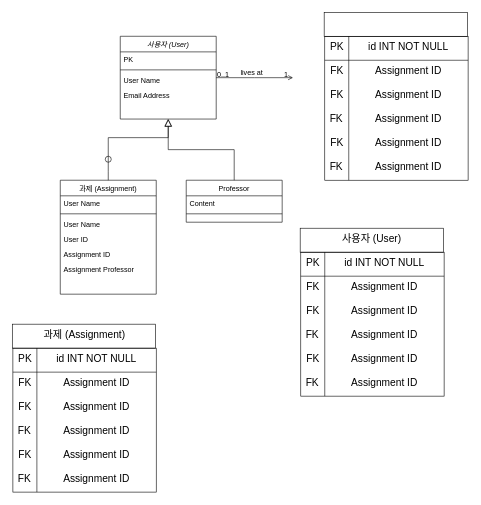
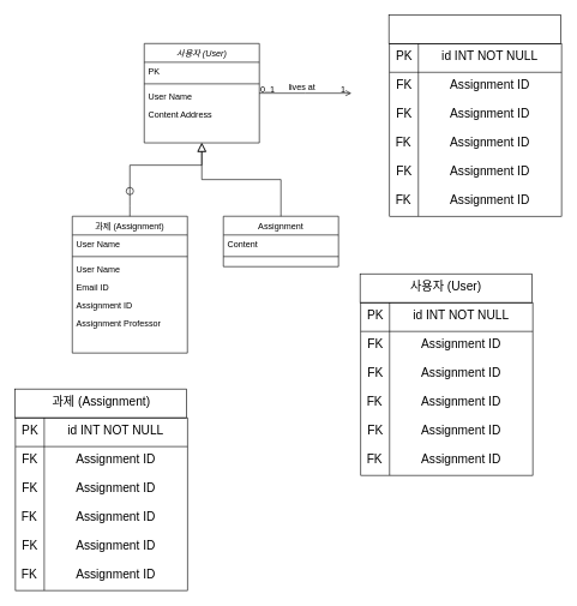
  <mxCell id="0" />
  <mxCell id="1" parent="0" />
  <mxCell id="2" value="사용자 (User)" style="swimlane;fontStyle=2;align=center;verticalAlign=top;childLayout=stackLayout;horizontal=1;startSize=26;horizontalStack=0;resizeParent=1;resizeLast=0;collapsible=1;marginBottom=0;rounded=0;shadow=0;strokeWidth=1;" parent="1" vertex="1"><mxGeometry x="200" y="60" width="160" height="138" as="geometry"><mxRectangle x="230" y="140" width="160" height="26" as="alternateBounds" /></mxGeometry></mxCell>
  <mxCell id="3" value="PK" style="text;align=left;verticalAlign=top;spacingLeft=4;spacingRight=4;overflow=hidden;rotatable=0;points=[[0,0.5],[1,0.5]];portConstraint=eastwest;" parent="2" vertex="1"><mxGeometry y="26" width="160" height="26" as="geometry" /></mxCell>
  <mxCell id="4" value="" style="line;html=1;strokeWidth=1;align=left;verticalAlign=middle;spacingTop=-1;spacingLeft=3;spacingRight=3;rotatable=0;labelPosition=right;points=[];portConstraint=eastwest;" vertex="1" parent="2"><mxGeometry y="52" width="160" height="8" as="geometry" /></mxCell>
  <mxCell id="5" value="User Name" style="text;align=left;verticalAlign=top;spacingLeft=4;spacingRight=4;overflow=hidden;rotatable=0;points=[[0,0.5],[1,0.5]];portConstraint=eastwest;rounded=0;shadow=0;html=0;" parent="2" vertex="1"><mxGeometry y="60" width="160" height="26" as="geometry" /></mxCell>
- <mxCell id="6" value="Email Address" style="text;align=left;verticalAlign=top;spacingLeft=4;spacingRight=4;overflow=hidden;rotatable=0;points=[[0,0.5],[1,0.5]];portConstraint=eastwest;rounded=0;shadow=0;html=0;" vertex="1" parent="2"><mxGeometry y="86" width="160" height="26" as="geometry" /></mxCell>
+ <mxCell id="6" value="Content Address" style="text;align=left;verticalAlign=top;spacingLeft=4;spacingRight=4;overflow=hidden;rotatable=0;points=[[0,0.5],[1,0.5]];portConstraint=eastwest;rounded=0;shadow=0;html=0;" vertex="1" parent="2"><mxGeometry y="86" width="160" height="26" as="geometry" /></mxCell>
  <mxCell id="7" value="과제 (Assignment)" style="swimlane;fontStyle=0;align=center;verticalAlign=top;childLayout=stackLayout;horizontal=1;startSize=26;horizontalStack=0;resizeParent=1;resizeLast=0;collapsible=1;marginBottom=0;rounded=0;shadow=0;strokeWidth=1;" parent="1" vertex="1"><mxGeometry x="100" y="300" width="160" height="190" as="geometry"><mxRectangle x="130" y="380" width="160" height="26" as="alternateBounds" /></mxGeometry></mxCell>
  <mxCell id="8" value="User Name" style="text;align=left;verticalAlign=top;spacingLeft=4;spacingRight=4;overflow=hidden;rotatable=0;points=[[0,0.5],[1,0.5]];portConstraint=eastwest;" parent="7" vertex="1"><mxGeometry y="26" width="160" height="26" as="geometry" /></mxCell>
  <mxCell id="9" value="" style="line;html=1;strokeWidth=1;align=left;verticalAlign=middle;spacingTop=-1;spacingLeft=3;spacingRight=3;rotatable=0;labelPosition=right;points=[];portConstraint=eastwest;" vertex="1" parent="7"><mxGeometry y="52" width="160" height="8" as="geometry" /></mxCell>
  <mxCell id="10" value="User Name" style="text;align=left;verticalAlign=top;spacingLeft=4;spacingRight=4;overflow=hidden;rotatable=0;points=[[0,0.5],[1,0.5]];portConstraint=eastwest;" vertex="1" parent="7"><mxGeometry y="60" width="160" height="26" as="geometry" /></mxCell>
- <mxCell id="11" value="User ID&#10;" style="text;align=left;verticalAlign=top;spacingLeft=4;spacingRight=4;overflow=hidden;rotatable=0;points=[[0,0.5],[1,0.5]];portConstraint=eastwest;rounded=0;shadow=0;html=0;" parent="7" vertex="1"><mxGeometry y="86" width="160" height="24" as="geometry" /></mxCell>
+ <mxCell id="11" value="Email ID&#10;" style="text;align=left;verticalAlign=top;spacingLeft=4;spacingRight=4;overflow=hidden;rotatable=0;points=[[0,0.5],[1,0.5]];portConstraint=eastwest;rounded=0;shadow=0;html=0;" parent="7" vertex="1"><mxGeometry y="86" width="160" height="24" as="geometry" /></mxCell>
  <mxCell id="12" value="Assignment ID" style="text;align=left;verticalAlign=top;spacingLeft=4;spacingRight=4;overflow=hidden;rotatable=0;points=[[0,0.5],[1,0.5]];portConstraint=eastwest;rounded=0;shadow=0;html=0;" vertex="1" parent="7"><mxGeometry y="110" width="160" height="26" as="geometry" /></mxCell>
  <mxCell id="13" value="Assignment Professor" style="text;align=left;verticalAlign=top;spacingLeft=4;spacingRight=4;overflow=hidden;rotatable=0;points=[[0,0.5],[1,0.5]];portConstraint=eastwest;rounded=0;shadow=0;html=0;" vertex="1" parent="7"><mxGeometry y="136" width="160" height="30" as="geometry" /></mxCell>
  <mxCell id="14" value="" style="endArrow=block;endSize=10;endFill=0;shadow=0;strokeWidth=1;rounded=0;edgeStyle=elbowEdgeStyle;elbow=vertical;startArrow=none;" parent="1" source="23" target="2" edge="1"><mxGeometry width="160" relative="1" as="geometry"><mxPoint x="180" y="143" as="sourcePoint" /><mxPoint x="180" y="143" as="targetPoint" /></mxGeometry></mxCell>
- <mxCell id="15" value="Professor" style="swimlane;fontStyle=0;align=center;verticalAlign=top;childLayout=stackLayout;horizontal=1;startSize=26;horizontalStack=0;resizeParent=1;resizeLast=0;collapsible=1;marginBottom=0;rounded=0;shadow=0;strokeWidth=1;" parent="1" vertex="1"><mxGeometry x="310" y="300" width="160" height="70" as="geometry"><mxRectangle x="340" y="380" width="170" height="26" as="alternateBounds" /></mxGeometry></mxCell>
+ <mxCell id="15" value="Assignment" style="swimlane;fontStyle=0;align=center;verticalAlign=top;childLayout=stackLayout;horizontal=1;startSize=26;horizontalStack=0;resizeParent=1;resizeLast=0;collapsible=1;marginBottom=0;rounded=0;shadow=0;strokeWidth=1;" parent="1" vertex="1"><mxGeometry x="310" y="300" width="160" height="70" as="geometry"><mxRectangle x="340" y="380" width="170" height="26" as="alternateBounds" /></mxGeometry></mxCell>
  <mxCell id="16" value="Content" style="text;align=left;verticalAlign=top;spacingLeft=4;spacingRight=4;overflow=hidden;rotatable=0;points=[[0,0.5],[1,0.5]];portConstraint=eastwest;" parent="15" vertex="1"><mxGeometry y="26" width="160" height="26" as="geometry" /></mxCell>
  <mxCell id="17" value="" style="line;html=1;strokeWidth=1;align=left;verticalAlign=middle;spacingTop=-1;spacingLeft=3;spacingRight=3;rotatable=0;labelPosition=right;points=[];portConstraint=eastwest;" parent="15" vertex="1"><mxGeometry y="52" width="160" height="8" as="geometry" /></mxCell>
  <mxCell id="18" value="" style="endArrow=block;endSize=10;endFill=0;shadow=0;strokeWidth=1;rounded=0;edgeStyle=elbowEdgeStyle;elbow=vertical;" parent="1" source="15" target="2" edge="1"><mxGeometry width="160" relative="1" as="geometry"><mxPoint x="190" y="313" as="sourcePoint" /><mxPoint x="290" y="211" as="targetPoint" /></mxGeometry></mxCell>
  <mxCell id="19" value="" style="endArrow=open;shadow=0;strokeWidth=1;rounded=0;endFill=1;edgeStyle=elbowEdgeStyle;elbow=vertical;" parent="1" source="2" edge="1"><mxGeometry x="0.5" y="41" relative="1" as="geometry"><mxPoint x="360" y="132" as="sourcePoint" /><mxPoint x="488" y="129" as="targetPoint" /><mxPoint x="-40" y="32" as="offset" /></mxGeometry></mxCell>
  <mxCell id="20" value="0..1" style="resizable=0;align=left;verticalAlign=bottom;labelBackgroundColor=none;fontSize=12;" parent="19" connectable="0" vertex="1"><mxGeometry x="-1" relative="1" as="geometry"><mxPoint y="4" as="offset" /></mxGeometry></mxCell>
  <mxCell id="21" value="1" style="resizable=0;align=right;verticalAlign=bottom;labelBackgroundColor=none;fontSize=12;" parent="19" connectable="0" vertex="1"><mxGeometry x="1" relative="1" as="geometry"><mxPoint x="-7" y="4" as="offset" /></mxGeometry></mxCell>
  <mxCell id="22" value="lives at" style="text;html=1;resizable=0;points=[];;align=center;verticalAlign=middle;labelBackgroundColor=none;rounded=0;shadow=0;strokeWidth=1;fontSize=12;" parent="19" vertex="1" connectable="0"><mxGeometry x="0.5" y="49" relative="1" as="geometry"><mxPoint x="-38" y="40" as="offset" /></mxGeometry></mxCell>
  <mxCell id="23" value="" style="shape=lineEllipse;line=vertical;perimeter=ellipsePerimeter;whiteSpace=wrap;html=1;backgroundOutline=1;strokeColor=#000000;fillColor=none;" vertex="1" parent="1"><mxGeometry x="175" y="260" width="10" height="10" as="geometry" /></mxCell>
  <mxCell id="24" value="" style="endArrow=none;endSize=10;endFill=0;shadow=0;strokeWidth=1;rounded=0;edgeStyle=elbowEdgeStyle;elbow=vertical;" edge="1" parent="1" source="7" target="23"><mxGeometry width="160" relative="1" as="geometry"><mxPoint x="180" y="300" as="sourcePoint" /><mxPoint x="280" y="198" as="targetPoint" /></mxGeometry></mxCell>
  <mxCell id="25" value="&lt;span style=&quot;color: rgba(0, 0, 0, 0); font-family: monospace; font-size: 0px; text-align: start;&quot;&gt;%3CmxGraphModel%3E%3Croot%3E%3CmxCell%20id%3D%220%22%2F%3E%3CmxCell%20id%3D%221%22%20parent%3D%220%22%2F%3E%3CmxCell%20id%3D%222%22%20value%3D%22Assignment%20ID%22%20style%3D%22text%3Balign%3Dcenter%3BverticalAlign%3Dtop%3BspacingLeft%3D4%3BspacingRight%3D4%3Boverflow%3Dhidden%3Brotatable%3D0%3Bpoints%3D%5B%5B0%2C0.5%5D%2C%5B1%2C0.5%5D%5D%3BportConstraint%3Deastwest%3Brounded%3D0%3Bshadow%3D0%3Bhtml%3D0%3BfontSize%3D17%3B%22%20vertex%3D%221%22%20parent%3D%221%22%3E%3CmxGeometry%20x%3D%22440%22%20y%3D%22480%22%20width%3D%22190%22%20height%3D%2240%22%20as%3D%22geometry%22%2F%3E%3C%2FmxCell%3E%3C%2Froot%3E%3C%2FmxGraphModel%3E&lt;/span&gt;" style="shape=internalStorage;whiteSpace=wrap;html=1;backgroundOutline=1;strokeColor=#000000;fillColor=none;dx=40;dy=40;" vertex="1" parent="1"><mxGeometry x="541" y="60" width="239" height="240" as="geometry" /></mxCell>
  <mxCell id="26" value="id INT NOT NULL" style="text;align=center;verticalAlign=top;spacingLeft=4;spacingRight=4;overflow=hidden;rotatable=0;points=[[0,0.5],[1,0.5]];portConstraint=eastwest;rounded=0;shadow=0;html=0;fontSize=17;" vertex="1" parent="1"><mxGeometry x="581" y="60" width="199" height="40" as="geometry" /></mxCell>
  <mxCell id="27" value="Assignment ID" style="text;align=center;verticalAlign=top;spacingLeft=4;spacingRight=4;overflow=hidden;rotatable=0;points=[[0,0.5],[1,0.5]];portConstraint=eastwest;rounded=0;shadow=0;html=0;fontSize=17;" vertex="1" parent="1"><mxGeometry x="581" y="100" width="199" height="40" as="geometry" /></mxCell>
  <mxCell id="28" value="Assignment ID" style="text;align=center;verticalAlign=top;spacingLeft=4;spacingRight=4;overflow=hidden;rotatable=0;points=[[0,0.5],[1,0.5]];portConstraint=eastwest;rounded=0;shadow=0;html=0;fontSize=17;" vertex="1" parent="1"><mxGeometry x="581" y="140" width="199" height="40" as="geometry" /></mxCell>
  <mxCell id="29" value="Assignment ID" style="text;align=center;verticalAlign=top;spacingLeft=4;spacingRight=4;overflow=hidden;rotatable=0;points=[[0,0.5],[1,0.5]];portConstraint=eastwest;rounded=0;shadow=0;html=0;fontSize=17;" vertex="1" parent="1"><mxGeometry x="581" y="180" width="199" height="40" as="geometry" /></mxCell>
  <mxCell id="30" value="Assignment ID" style="text;align=center;verticalAlign=top;spacingLeft=4;spacingRight=4;overflow=hidden;rotatable=0;points=[[0,0.5],[1,0.5]];portConstraint=eastwest;rounded=0;shadow=0;html=0;fontSize=17;" vertex="1" parent="1"><mxGeometry x="581" y="220" width="199" height="40" as="geometry" /></mxCell>
  <mxCell id="31" value="Assignment ID" style="text;align=center;verticalAlign=top;spacingLeft=4;spacingRight=4;overflow=hidden;rotatable=0;points=[[0,0.5],[1,0.5]];portConstraint=eastwest;rounded=0;shadow=0;html=0;fontSize=17;" vertex="1" parent="1"><mxGeometry x="581" y="260" width="199" height="40" as="geometry" /></mxCell>
  <mxCell id="32" value="PK" style="text;align=center;verticalAlign=top;spacingLeft=4;spacingRight=4;overflow=hidden;rotatable=0;points=[[0,0.5],[1,0.5]];portConstraint=eastwest;rounded=0;shadow=0;html=0;fontSize=17;" vertex="1" parent="1"><mxGeometry x="541" y="60" width="41" height="40" as="geometry" /></mxCell>
  <mxCell id="33" value="FK" style="text;align=center;verticalAlign=top;spacingLeft=4;spacingRight=4;overflow=hidden;rotatable=0;points=[[0,0.5],[1,0.5]];portConstraint=eastwest;rounded=0;shadow=0;html=0;fontSize=17;" vertex="1" parent="1"><mxGeometry x="541" y="100" width="41" height="40" as="geometry" /></mxCell>
  <mxCell id="34" value="FK" style="text;align=center;verticalAlign=top;spacingLeft=4;spacingRight=4;overflow=hidden;rotatable=0;points=[[0,0.5],[1,0.5]];portConstraint=eastwest;rounded=0;shadow=0;html=0;fontSize=17;" vertex="1" parent="1"><mxGeometry x="541" y="140" width="41" height="40" as="geometry" /></mxCell>
  <mxCell id="35" value="FK" style="text;align=center;verticalAlign=top;spacingLeft=4;spacingRight=4;overflow=hidden;rotatable=0;points=[[0,0.5],[1,0.5]];portConstraint=eastwest;rounded=0;shadow=0;html=0;fontSize=17;" vertex="1" parent="1"><mxGeometry x="540" y="180" width="41" height="40" as="geometry" /></mxCell>
  <mxCell id="36" value="FK" style="text;align=center;verticalAlign=top;spacingLeft=4;spacingRight=4;overflow=hidden;rotatable=0;points=[[0,0.5],[1,0.5]];portConstraint=eastwest;rounded=0;shadow=0;html=0;fontSize=17;" vertex="1" parent="1"><mxGeometry x="541" y="220" width="41" height="40" as="geometry" /></mxCell>
  <mxCell id="37" value="FK" style="text;align=center;verticalAlign=top;spacingLeft=4;spacingRight=4;overflow=hidden;rotatable=0;points=[[0,0.5],[1,0.5]];portConstraint=eastwest;rounded=0;shadow=0;html=0;fontSize=17;" vertex="1" parent="1"><mxGeometry x="540" y="260" width="41" height="40" as="geometry" /></mxCell>
  <mxCell id="38" value="" style="rounded=0;whiteSpace=wrap;html=1;fontSize=17;strokeColor=#000000;fillColor=none;" vertex="1" parent="1"><mxGeometry x="540" y="20" width="239" height="40" as="geometry" /></mxCell>
  <mxCell id="39" value="&lt;span style=&quot;color: rgba(0, 0, 0, 0); font-family: monospace; font-size: 0px; text-align: start;&quot;&gt;%3CmxGraphModel%3E%3Croot%3E%3CmxCell%20id%3D%220%22%2F%3E%3CmxCell%20id%3D%221%22%20parent%3D%220%22%2F%3E%3CmxCell%20id%3D%222%22%20value%3D%22Assignment%20ID%22%20style%3D%22text%3Balign%3Dcenter%3BverticalAlign%3Dtop%3BspacingLeft%3D4%3BspacingRight%3D4%3Boverflow%3Dhidden%3Brotatable%3D0%3Bpoints%3D%5B%5B0%2C0.5%5D%2C%5B1%2C0.5%5D%5D%3BportConstraint%3Deastwest%3Brounded%3D0%3Bshadow%3D0%3Bhtml%3D0%3BfontSize%3D17%3B%22%20vertex%3D%221%22%20parent%3D%221%22%3E%3CmxGeometry%20x%3D%22440%22%20y%3D%22480%22%20width%3D%22190%22%20height%3D%2240%22%20as%3D%22geometry%22%2F%3E%3C%2FmxCell%3E%3C%2Froot%3E%3C%2FmxGraphModel%3E&lt;/span&gt;" style="shape=internalStorage;whiteSpace=wrap;html=1;backgroundOutline=1;strokeColor=#000000;fillColor=none;dx=40;dy=40;" vertex="1" parent="1"><mxGeometry x="501" y="420" width="239" height="240" as="geometry" /></mxCell>
  <mxCell id="40" value="id INT NOT NULL" style="text;align=center;verticalAlign=top;spacingLeft=4;spacingRight=4;overflow=hidden;rotatable=0;points=[[0,0.5],[1,0.5]];portConstraint=eastwest;rounded=0;shadow=0;html=0;fontSize=17;" vertex="1" parent="1"><mxGeometry x="541" y="420" width="199" height="40" as="geometry" /></mxCell>
  <mxCell id="41" value="Assignment ID" style="text;align=center;verticalAlign=top;spacingLeft=4;spacingRight=4;overflow=hidden;rotatable=0;points=[[0,0.5],[1,0.5]];portConstraint=eastwest;rounded=0;shadow=0;html=0;fontSize=17;" vertex="1" parent="1"><mxGeometry x="541" y="460" width="199" height="40" as="geometry" /></mxCell>
  <mxCell id="42" value="Assignment ID" style="text;align=center;verticalAlign=top;spacingLeft=4;spacingRight=4;overflow=hidden;rotatable=0;points=[[0,0.5],[1,0.5]];portConstraint=eastwest;rounded=0;shadow=0;html=0;fontSize=17;" vertex="1" parent="1"><mxGeometry x="541" y="500" width="199" height="40" as="geometry" /></mxCell>
  <mxCell id="43" value="Assignment ID" style="text;align=center;verticalAlign=top;spacingLeft=4;spacingRight=4;overflow=hidden;rotatable=0;points=[[0,0.5],[1,0.5]];portConstraint=eastwest;rounded=0;shadow=0;html=0;fontSize=17;" vertex="1" parent="1"><mxGeometry x="541" y="540" width="199" height="40" as="geometry" /></mxCell>
  <mxCell id="44" value="Assignment ID" style="text;align=center;verticalAlign=top;spacingLeft=4;spacingRight=4;overflow=hidden;rotatable=0;points=[[0,0.5],[1,0.5]];portConstraint=eastwest;rounded=0;shadow=0;html=0;fontSize=17;" vertex="1" parent="1"><mxGeometry x="541" y="580" width="199" height="40" as="geometry" /></mxCell>
  <mxCell id="45" value="Assignment ID" style="text;align=center;verticalAlign=top;spacingLeft=4;spacingRight=4;overflow=hidden;rotatable=0;points=[[0,0.5],[1,0.5]];portConstraint=eastwest;rounded=0;shadow=0;html=0;fontSize=17;" vertex="1" parent="1"><mxGeometry x="541" y="620" width="199" height="40" as="geometry" /></mxCell>
  <mxCell id="46" value="PK" style="text;align=center;verticalAlign=top;spacingLeft=4;spacingRight=4;overflow=hidden;rotatable=0;points=[[0,0.5],[1,0.5]];portConstraint=eastwest;rounded=0;shadow=0;html=0;fontSize=17;" vertex="1" parent="1"><mxGeometry x="501" y="420" width="41" height="40" as="geometry" /></mxCell>
  <mxCell id="47" value="FK" style="text;align=center;verticalAlign=top;spacingLeft=4;spacingRight=4;overflow=hidden;rotatable=0;points=[[0,0.5],[1,0.5]];portConstraint=eastwest;rounded=0;shadow=0;html=0;fontSize=17;" vertex="1" parent="1"><mxGeometry x="501" y="460" width="41" height="40" as="geometry" /></mxCell>
  <mxCell id="48" value="FK" style="text;align=center;verticalAlign=top;spacingLeft=4;spacingRight=4;overflow=hidden;rotatable=0;points=[[0,0.5],[1,0.5]];portConstraint=eastwest;rounded=0;shadow=0;html=0;fontSize=17;" vertex="1" parent="1"><mxGeometry x="501" y="500" width="41" height="40" as="geometry" /></mxCell>
  <mxCell id="49" value="FK" style="text;align=center;verticalAlign=top;spacingLeft=4;spacingRight=4;overflow=hidden;rotatable=0;points=[[0,0.5],[1,0.5]];portConstraint=eastwest;rounded=0;shadow=0;html=0;fontSize=17;" vertex="1" parent="1"><mxGeometry x="500" y="540" width="41" height="40" as="geometry" /></mxCell>
  <mxCell id="50" value="FK" style="text;align=center;verticalAlign=top;spacingLeft=4;spacingRight=4;overflow=hidden;rotatable=0;points=[[0,0.5],[1,0.5]];portConstraint=eastwest;rounded=0;shadow=0;html=0;fontSize=17;" vertex="1" parent="1"><mxGeometry x="501" y="580" width="41" height="40" as="geometry" /></mxCell>
  <mxCell id="51" value="FK" style="text;align=center;verticalAlign=top;spacingLeft=4;spacingRight=4;overflow=hidden;rotatable=0;points=[[0,0.5],[1,0.5]];portConstraint=eastwest;rounded=0;shadow=0;html=0;fontSize=17;" vertex="1" parent="1"><mxGeometry x="500" y="620" width="41" height="40" as="geometry" /></mxCell>
  <mxCell id="52" value="" style="rounded=0;whiteSpace=wrap;html=1;fontSize=17;strokeColor=#000000;fillColor=none;" vertex="1" parent="1"><mxGeometry x="500" y="380" width="239" height="40" as="geometry" /></mxCell>
  <mxCell id="53" value="&lt;span style=&quot;color: rgba(0, 0, 0, 0); font-family: monospace; font-size: 0px; text-align: start;&quot;&gt;%3CmxGraphModel%3E%3Croot%3E%3CmxCell%20id%3D%220%22%2F%3E%3CmxCell%20id%3D%221%22%20parent%3D%220%22%2F%3E%3CmxCell%20id%3D%222%22%20value%3D%22Assignment%20ID%22%20style%3D%22text%3Balign%3Dcenter%3BverticalAlign%3Dtop%3BspacingLeft%3D4%3BspacingRight%3D4%3Boverflow%3Dhidden%3Brotatable%3D0%3Bpoints%3D%5B%5B0%2C0.5%5D%2C%5B1%2C0.5%5D%5D%3BportConstraint%3Deastwest%3Brounded%3D0%3Bshadow%3D0%3Bhtml%3D0%3BfontSize%3D17%3B%22%20vertex%3D%221%22%20parent%3D%221%22%3E%3CmxGeometry%20x%3D%22440%22%20y%3D%22480%22%20width%3D%22190%22%20height%3D%2240%22%20as%3D%22geometry%22%2F%3E%3C%2FmxCell%3E%3C%2Froot%3E%3C%2FmxGraphModel%3E&lt;/span&gt;" style="shape=internalStorage;whiteSpace=wrap;html=1;backgroundOutline=1;strokeColor=#000000;fillColor=none;dx=40;dy=40;" vertex="1" parent="1"><mxGeometry x="21" y="580" width="239" height="240" as="geometry" /></mxCell>
  <mxCell id="54" value="id INT NOT NULL" style="text;align=center;verticalAlign=top;spacingLeft=4;spacingRight=4;overflow=hidden;rotatable=0;points=[[0,0.5],[1,0.5]];portConstraint=eastwest;rounded=0;shadow=0;html=0;fontSize=17;" vertex="1" parent="1"><mxGeometry x="61" y="580" width="199" height="40" as="geometry" /></mxCell>
  <mxCell id="55" value="Assignment ID" style="text;align=center;verticalAlign=top;spacingLeft=4;spacingRight=4;overflow=hidden;rotatable=0;points=[[0,0.5],[1,0.5]];portConstraint=eastwest;rounded=0;shadow=0;html=0;fontSize=17;" vertex="1" parent="1"><mxGeometry x="61" y="620" width="199" height="40" as="geometry" /></mxCell>
  <mxCell id="56" value="Assignment ID" style="text;align=center;verticalAlign=top;spacingLeft=4;spacingRight=4;overflow=hidden;rotatable=0;points=[[0,0.5],[1,0.5]];portConstraint=eastwest;rounded=0;shadow=0;html=0;fontSize=17;" vertex="1" parent="1"><mxGeometry x="61" y="660" width="199" height="40" as="geometry" /></mxCell>
  <mxCell id="57" value="Assignment ID" style="text;align=center;verticalAlign=top;spacingLeft=4;spacingRight=4;overflow=hidden;rotatable=0;points=[[0,0.5],[1,0.5]];portConstraint=eastwest;rounded=0;shadow=0;html=0;fontSize=17;" vertex="1" parent="1"><mxGeometry x="61" y="700" width="199" height="40" as="geometry" /></mxCell>
  <mxCell id="58" value="Assignment ID" style="text;align=center;verticalAlign=top;spacingLeft=4;spacingRight=4;overflow=hidden;rotatable=0;points=[[0,0.5],[1,0.5]];portConstraint=eastwest;rounded=0;shadow=0;html=0;fontSize=17;" vertex="1" parent="1"><mxGeometry x="61" y="740" width="199" height="40" as="geometry" /></mxCell>
  <mxCell id="59" value="Assignment ID" style="text;align=center;verticalAlign=top;spacingLeft=4;spacingRight=4;overflow=hidden;rotatable=0;points=[[0,0.5],[1,0.5]];portConstraint=eastwest;rounded=0;shadow=0;html=0;fontSize=17;" vertex="1" parent="1"><mxGeometry x="61" y="780" width="199" height="40" as="geometry" /></mxCell>
  <mxCell id="60" value="PK" style="text;align=center;verticalAlign=top;spacingLeft=4;spacingRight=4;overflow=hidden;rotatable=0;points=[[0,0.5],[1,0.5]];portConstraint=eastwest;rounded=0;shadow=0;html=0;fontSize=17;" vertex="1" parent="1"><mxGeometry x="21" y="580" width="41" height="40" as="geometry" /></mxCell>
  <mxCell id="61" value="FK" style="text;align=center;verticalAlign=top;spacingLeft=4;spacingRight=4;overflow=hidden;rotatable=0;points=[[0,0.5],[1,0.5]];portConstraint=eastwest;rounded=0;shadow=0;html=0;fontSize=17;" vertex="1" parent="1"><mxGeometry x="21" y="620" width="41" height="40" as="geometry" /></mxCell>
  <mxCell id="62" value="FK" style="text;align=center;verticalAlign=top;spacingLeft=4;spacingRight=4;overflow=hidden;rotatable=0;points=[[0,0.5],[1,0.5]];portConstraint=eastwest;rounded=0;shadow=0;html=0;fontSize=17;" vertex="1" parent="1"><mxGeometry x="21" y="660" width="41" height="40" as="geometry" /></mxCell>
  <mxCell id="63" value="FK" style="text;align=center;verticalAlign=top;spacingLeft=4;spacingRight=4;overflow=hidden;rotatable=0;points=[[0,0.5],[1,0.5]];portConstraint=eastwest;rounded=0;shadow=0;html=0;fontSize=17;" vertex="1" parent="1"><mxGeometry x="20" y="700" width="41" height="40" as="geometry" /></mxCell>
  <mxCell id="64" value="FK" style="text;align=center;verticalAlign=top;spacingLeft=4;spacingRight=4;overflow=hidden;rotatable=0;points=[[0,0.5],[1,0.5]];portConstraint=eastwest;rounded=0;shadow=0;html=0;fontSize=17;" vertex="1" parent="1"><mxGeometry x="21" y="740" width="41" height="40" as="geometry" /></mxCell>
  <mxCell id="65" value="FK" style="text;align=center;verticalAlign=top;spacingLeft=4;spacingRight=4;overflow=hidden;rotatable=0;points=[[0,0.5],[1,0.5]];portConstraint=eastwest;rounded=0;shadow=0;html=0;fontSize=17;" vertex="1" parent="1"><mxGeometry x="20" y="780" width="41" height="40" as="geometry" /></mxCell>
  <mxCell id="66" value="" style="rounded=0;whiteSpace=wrap;html=1;fontSize=17;strokeColor=#000000;fillColor=none;" vertex="1" parent="1"><mxGeometry x="20" y="540" width="239" height="40" as="geometry" /></mxCell>
  <mxCell id="67" value="과제 (Assignment)" style="text;align=center;verticalAlign=top;spacingLeft=4;spacingRight=4;overflow=hidden;rotatable=0;points=[[0,0.5],[1,0.5]];portConstraint=eastwest;rounded=0;shadow=0;html=0;fontSize=17;" vertex="1" parent="1"><mxGeometry x="21" y="540" width="239" height="40" as="geometry" /></mxCell>
  <mxCell id="68" value="사용자 (User)" style="text;align=center;verticalAlign=top;spacingLeft=4;spacingRight=4;overflow=hidden;rotatable=0;points=[[0,0.5],[1,0.5]];portConstraint=eastwest;rounded=0;shadow=0;html=0;fontSize=17;" vertex="1" parent="1"><mxGeometry x="500" y="380" width="239" height="40" as="geometry" /></mxCell>
